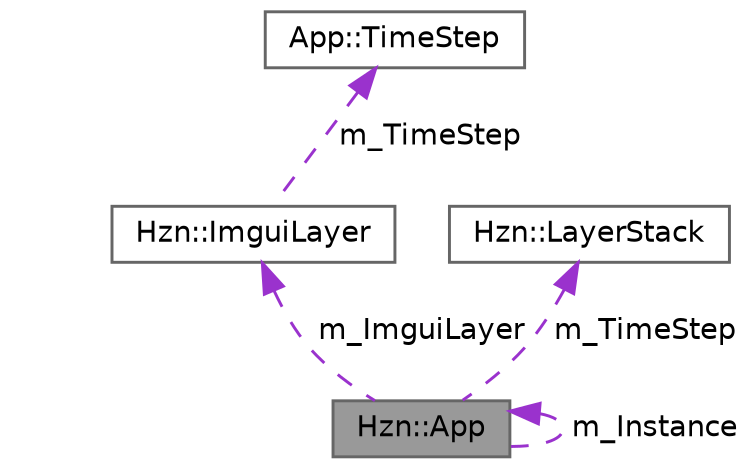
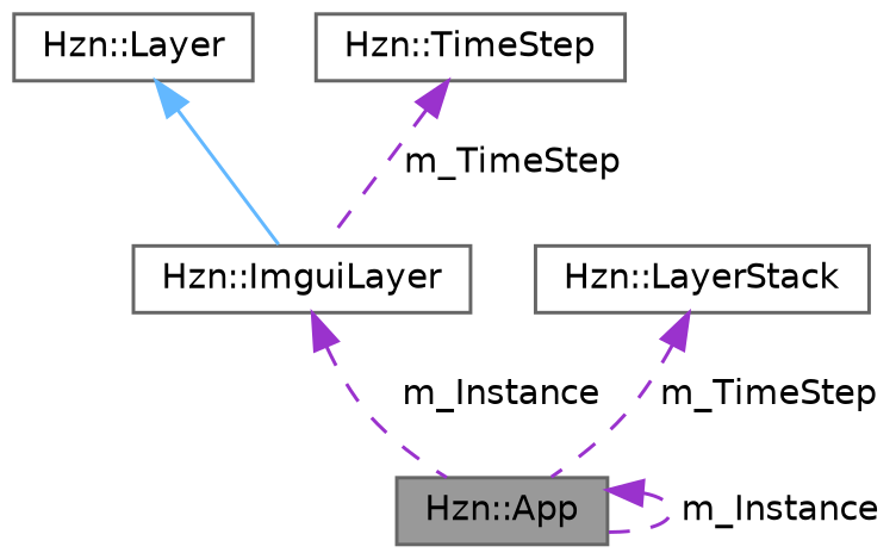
  digraph {
    node [color=gray40 fillcolor=white fontname=Helvetica fontsize=10 shape=box style=filled]
    edge [color=darkorchid3 dir=back fontname=Helvetica fontsize=10 labelfontname=Helvetica labelfontsize=10 style=dashed]
    n1 [fillcolor=grey60 fontcolor=black height=0.2 label="Hzn::App" width=0.4]
    n2 [height=0.2 label="Hzn::ImguiLayer" width=0.4]
+   n3 [height=0.2 label="Hzn::Layer" width=0.4]
    n4 [height=0.2 label="Hzn::LayerStack" width=0.4]
-   n5 [height=0.2 label="App::TimeStep" width=0.4]
+   n5 [height=0.2 label="Hzn::TimeStep" width=0.4]
    n1 -> n1 [label=" m_Instance"]
-   n2 -> n1 [label=" m_ImguiLayer"]
+   n2 -> n1 [label=" m_Instance"]
+   n3 -> n2 [color=steelblue1 style=solid]
    n4 -> n1 [label=" m_TimeStep"]
    n5 -> n2 [label=" m_TimeStep"]
  }
